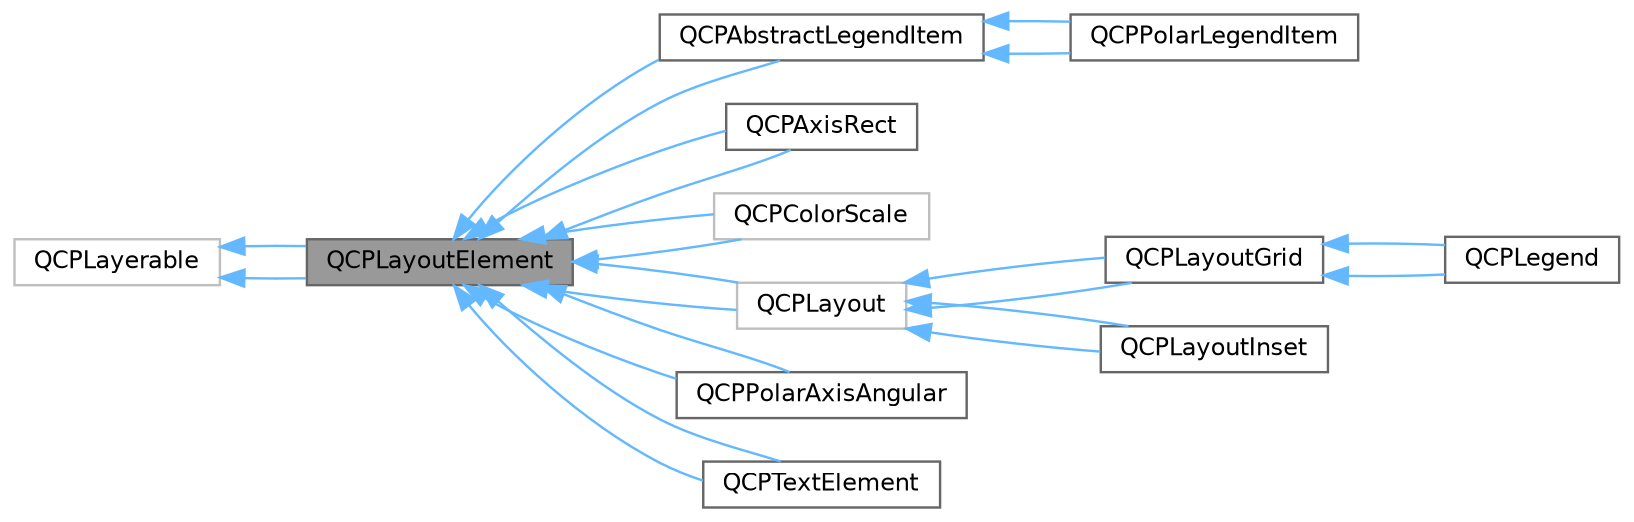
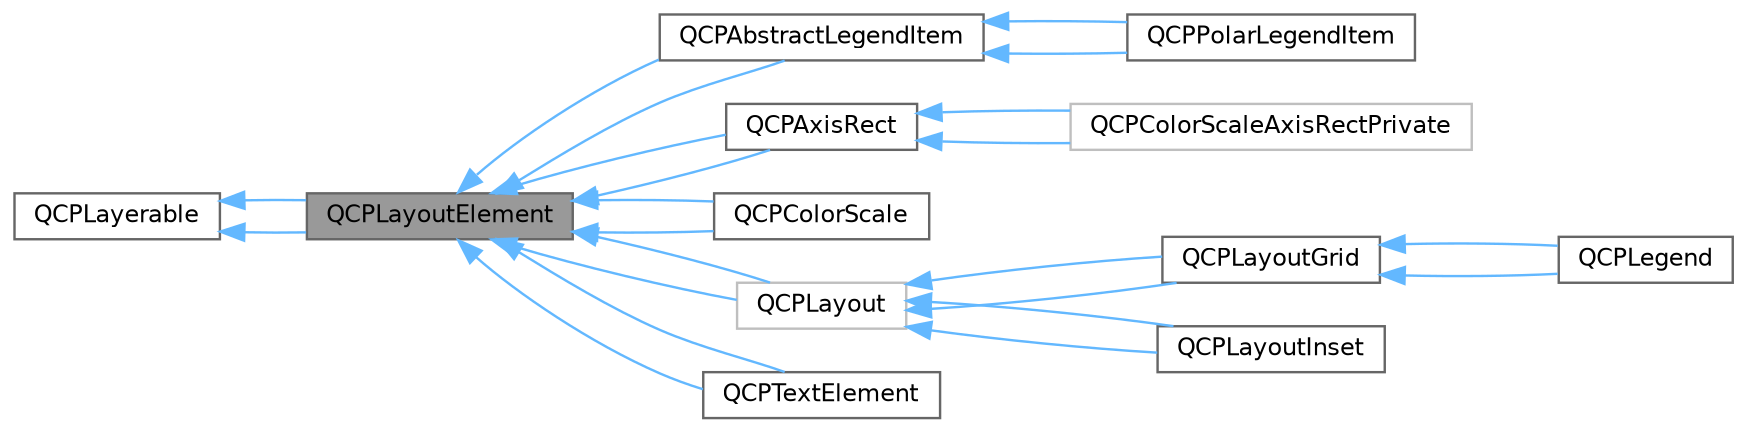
  digraph {
    rankdir=LR
    node [color=gray40 fillcolor=white fontname=Helvetica fontsize=10 shape=box style=filled]
    edge [color=steelblue1 dir=back fontname=Helvetica fontsize=10 labelfontname=Helvetica labelfontsize=10 style=solid]
    n1 [fillcolor=grey60 fontcolor=black height=0.2 label=QCPLayoutElement width=0.4]
    n2 [height=0.2 label=QCPAbstractLegendItem width=0.4]
    n3 [height=0.2 label=QCPAxisRect width=0.4]
-   n4 [color=grey75 height=0.2 label=QCPColorScale width=0.4]
+   n4 [height=0.2 label=QCPColorScale width=0.4]
    n5 [color=grey75 height=0.2 label=QCPLayout width=0.4]
-   n6 [height=0.2 label=QCPPolarAxisAngular width=0.4]
    n7 [height=0.2 label=QCPTextElement width=0.4]
    n8 [height=0.2 label=QCPPolarLegendItem width=0.4]
+   n9 [color=grey75 height=0.2 label=QCPColorScaleAxisRectPrivate width=0.4]
    n10 [height=0.2 label=QCPLayoutGrid width=0.4]
    n11 [height=0.2 label=QCPLayoutInset width=0.4]
-   n12 [color=grey75 height=0.2 label=QCPLayerable width=0.4]
+   n12 [height=0.2 label=QCPLayerable width=0.4]
    n13 [height=0.2 label=QCPLegend width=0.4]
    n1 -> n2
    n1 -> n2
    n1 -> n3
    n1 -> n3
    n1 -> n4
    n1 -> n4
    n1 -> n5
    n1 -> n5
-   n1 -> n6
-   n1 -> n6
    n1 -> n7
    n1 -> n7
    n2 -> n8
    n2 -> n8
+   n3 -> n9
+   n3 -> n9
    n5 -> n10
    n5 -> n10
    n5 -> n11
    n5 -> n11
    n10 -> n13
    n10 -> n13
    n12 -> n1
    n12 -> n1
  }
